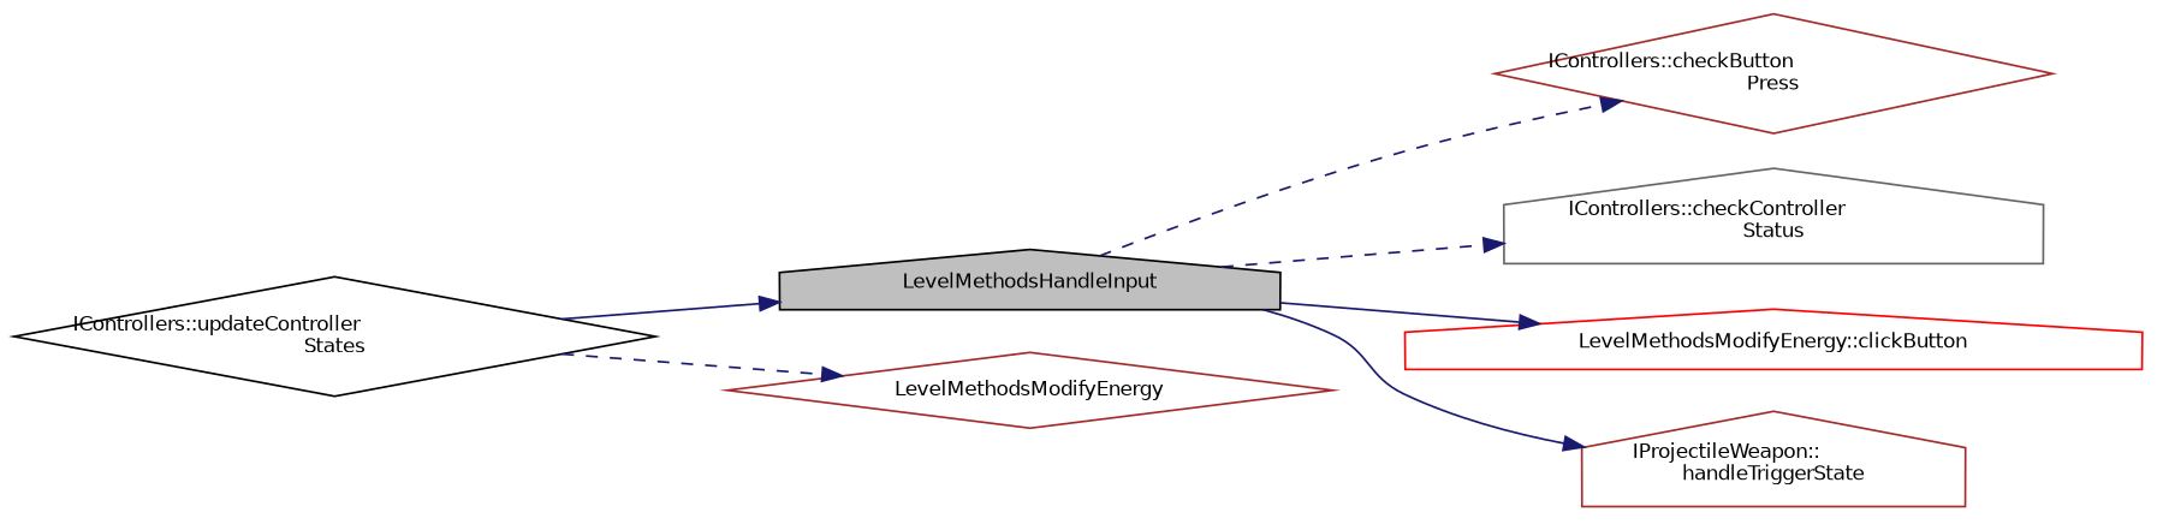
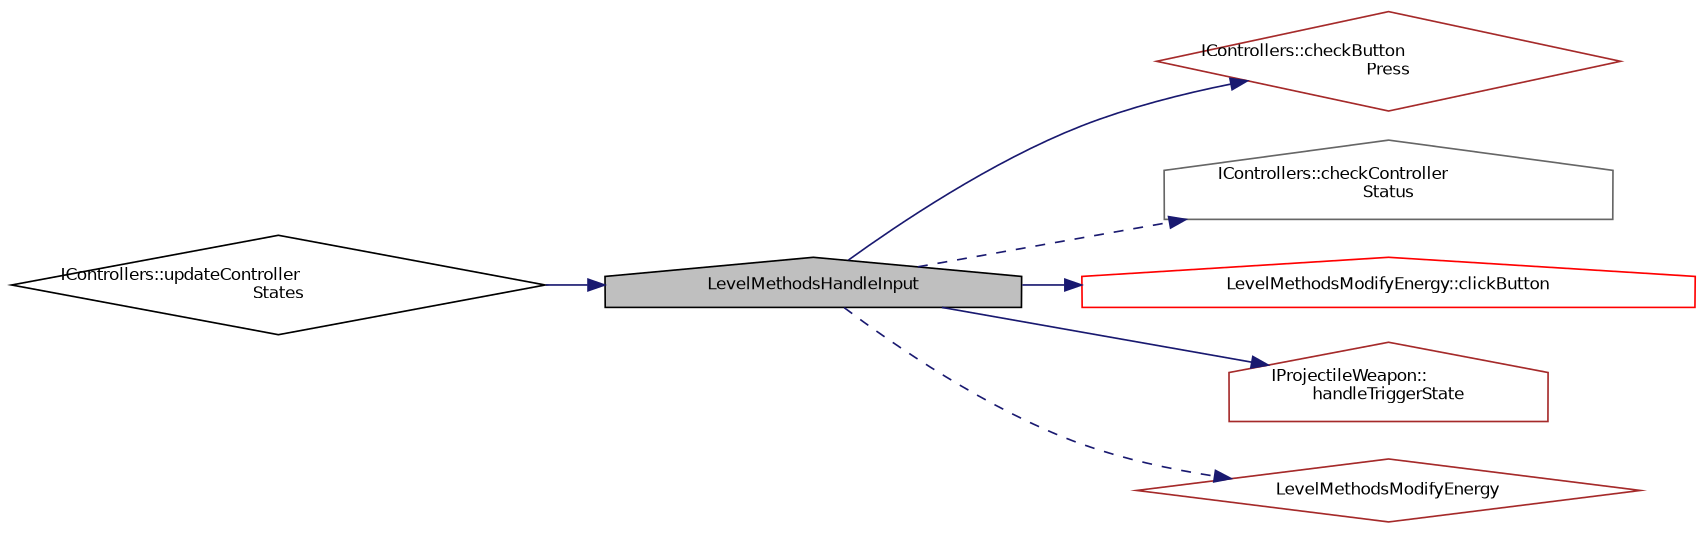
  digraph {
    rankdir=LR
    node [color=brown fillcolor=white fontname=Helvetica fontsize=10 shape=house style=filled]
    edge [color=midnightblue fontname=Helvetica fontsize=10 labelfontname=Helvetica labelfontsize=10 style=dashed]
    n1 [color=black fillcolor=grey75 fontcolor=black height=0.2 label=LevelMethodsHandleInput width=0.4]
    n2 [height=0.2 label="IControllers::checkButton\lPress" shape=diamond width=0.4]
    n3 [color=gray40 height=0.2 label="IControllers::checkController\lStatus" width=0.4]
    n4 [color=red height=0.2 label="LevelMethodsModifyEnergy::clickButton" width=0.4]
    n5 [height=0.2 label="IProjectileWeapon::\lhandleTriggerState" width=0.4]
    n6 [height=0.2 label=LevelMethodsModifyEnergy shape=diamond width=0.4]
    n7 [color=black height=0.2 label="IControllers::updateController\lStates" shape=diamond width=0.4]
-   n1 -> n2
+   n1 -> n2 [style=solid]
    n1 -> n3
    n1 -> n4 [style=solid]
    n1 -> n5 [style=solid]
-   n7 -> n6
+   n1 -> n6
    n7 -> n1 [style=solid]
  }
